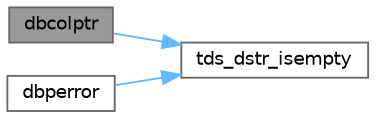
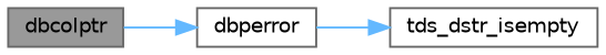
  digraph {
    rankdir=LR
    node [color=grey40 fillcolor=white fontname=Helvetica fontsize=10 shape=box style=filled]
    edge [color=steelblue1 fontname=Helvetica fontsize=10 labelfontname=Helvetica labelfontsize=10 style=solid]
    n1 [color=gray40 fillcolor=grey60 fontcolor=black height=0.2 label=dbcolptr width=0.4]
    n2 [height=0.2 label=dbperror width=0.4]
    n3 [height=0.2 label=tds_dstr_isempty width=0.4]
-   n1 -> n3
+   n1 -> n2
    n2 -> n3
  }
